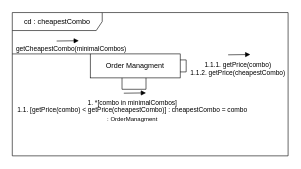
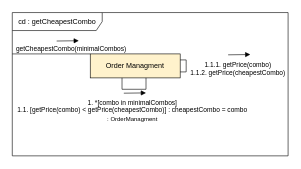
  <mxCell id="0" />
  <mxCell id="1" parent="0" />
- <mxCell id="2" value="cd : cheapestCombo" style="shape=umlFrame;whiteSpace=wrap;html=1;pointerEvents=0;width=150;height=30;" vertex="1" parent="1"><mxGeometry x="20" y="20" width="460" height="239" as="geometry" /></mxCell>
+ <mxCell id="2" value="cd : getCheapestCombo" style="shape=umlFrame;whiteSpace=wrap;html=1;pointerEvents=0;width=150;height=30;" vertex="1" parent="1"><mxGeometry x="20" y="20" width="460" height="239" as="geometry" /></mxCell>
  <mxCell id="3" style="edgeStyle=none;rounded=0;orthogonalLoop=1;jettySize=auto;html=1;endArrow=none;endFill=0;entryX=0;entryY=0;entryDx=0;entryDy=0;" edge="1" parent="1" target="4"><mxGeometry relative="1" as="geometry"><mxPoint x="20" y="89" as="sourcePoint" /></mxGeometry></mxCell>
- <mxCell id="4" value="Order Managment" style="html=1;whiteSpace=wrap;" vertex="1" parent="1"><mxGeometry x="150" y="89" width="150" height="40" as="geometry" /></mxCell>
+ <mxCell id="4" value="Order Managment" style="html=1;whiteSpace=wrap;fillColor=#fff2cc;" vertex="1" parent="1"><mxGeometry x="150" y="89" width="150" height="40" as="geometry" /></mxCell>
  <mxCell id="5" value="" style="endArrow=none;html=1;rounded=0;entryX=0;entryY=1;entryDx=0;entryDy=0;exitX=0.5;exitY=1;exitDx=0;exitDy=0;" edge="1" parent="1"><mxGeometry width="50" height="50" relative="1" as="geometry"><mxPoint x="243" y="129" as="sourcePoint" /><mxPoint x="203" y="129" as="targetPoint" /><Array as="points"><mxPoint x="243" y="148" /><mxPoint x="203" y="148" /></Array></mxGeometry></mxCell>
  <mxCell id="6" value="getCheapestCombo(minimalCombos)" style="html=1;verticalAlign=bottom;endArrow=block;edgeStyle=elbowEdgeStyle;elbow=vertical;curved=0;rounded=0;" edge="1" parent="1"><mxGeometry x="0.257" y="-22" width="80" relative="1" as="geometry"><mxPoint x="94" y="67.5" as="sourcePoint" /><mxPoint x="131" y="67" as="targetPoint" /><mxPoint as="offset" /><Array as="points"><mxPoint x="115" y="67" /></Array></mxGeometry></mxCell>
  <mxCell id="7" value="1. *[combo in minimalCombos]&lt;br style=&quot;border-color: var(--border-color); font-size: 10px;&quot;&gt;1.1. [getPrice(combo) &amp;lt; getPrice(cheapestCombo)] : cheapestCombo = combo&lt;span style=&quot;font-size: 10px;&quot;&gt;&lt;br&gt;: OrderManagment&lt;br&gt;&lt;/span&gt;&lt;span style=&quot;font-size: 10px;&quot;&gt;&lt;br&gt;&lt;/span&gt;" style="html=1;verticalAlign=bottom;endArrow=block;edgeStyle=elbowEdgeStyle;elbow=vertical;curved=0;rounded=0;" edge="1" parent="1"><mxGeometry x="-0.227" y="-65" width="80" relative="1" as="geometry"><mxPoint x="206" y="154.5" as="sourcePoint" /><mxPoint x="243" y="154" as="targetPoint" /><mxPoint as="offset" /><Array as="points"><mxPoint x="227" y="154" /></Array></mxGeometry></mxCell>
  <mxCell id="8" value="" style="endArrow=none;html=1;rounded=0;entryX=1;entryY=0.75;entryDx=0;entryDy=0;" edge="1" parent="1" target="4"><mxGeometry width="50" height="50" relative="1" as="geometry"><mxPoint x="300" y="99" as="sourcePoint" /><mxPoint x="314" y="99" as="targetPoint" /><Array as="points"><mxPoint x="310" y="99" /><mxPoint x="310" y="109" /><mxPoint x="310" y="119" /></Array></mxGeometry></mxCell>
  <mxCell id="9" value="1.1.1. getPrice(combo)&lt;br&gt;1.1.2. getPrice(cheapestCombo)&lt;span style=&quot;font-size: 10px;&quot;&gt;&lt;br&gt;&lt;/span&gt;" style="html=1;verticalAlign=bottom;endArrow=block;edgeStyle=elbowEdgeStyle;elbow=vertical;curved=0;rounded=0;" edge="1" parent="1"><mxGeometry x="-0.173" y="-39" width="80" relative="1" as="geometry"><mxPoint x="380" y="90.5" as="sourcePoint" /><mxPoint x="417" y="90" as="targetPoint" /><mxPoint as="offset" /><Array as="points"><mxPoint x="401" y="90" /></Array></mxGeometry></mxCell>
